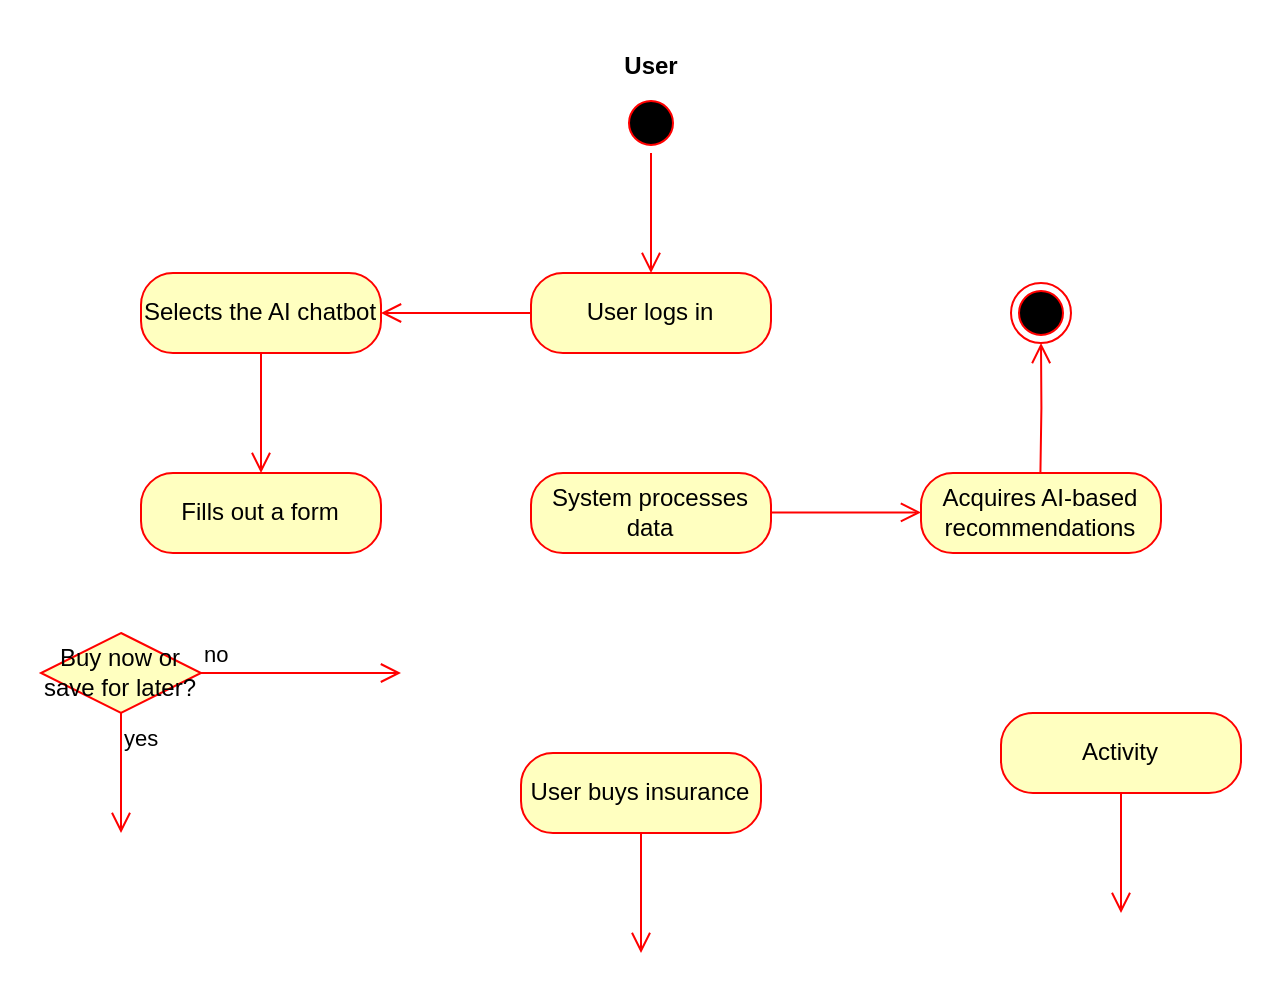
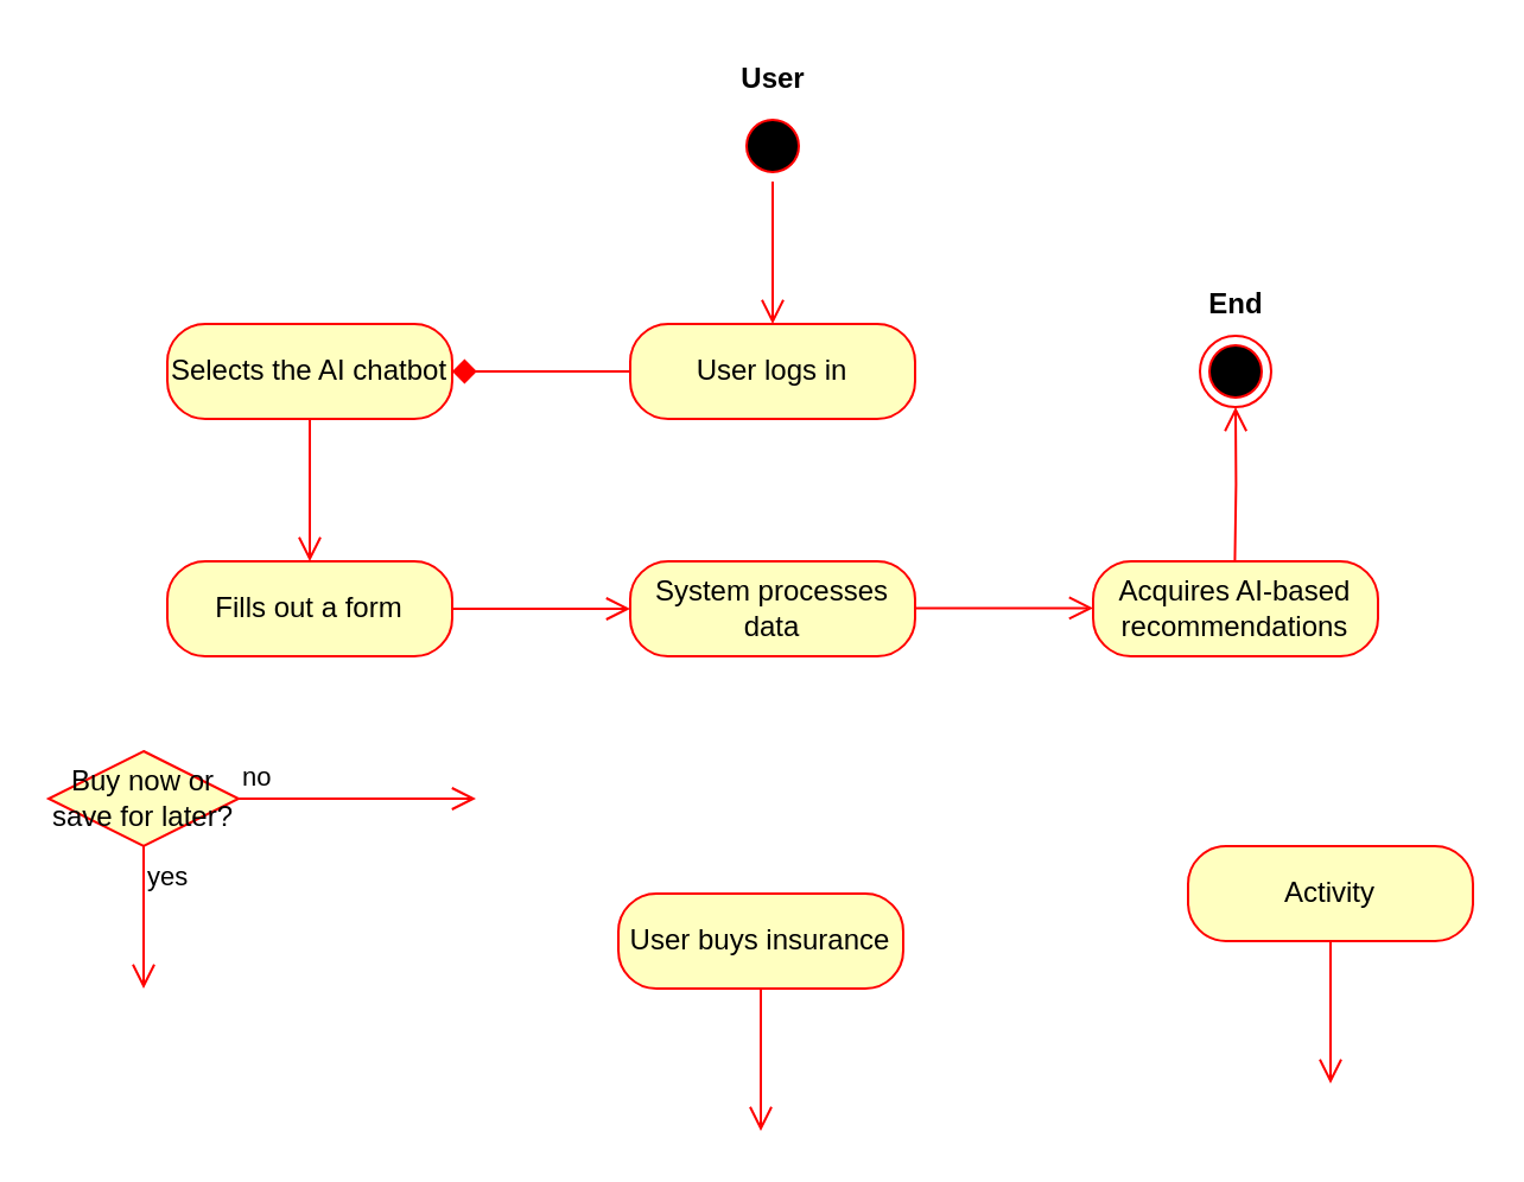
  <mxCell id="0" />
  <mxCell id="1" parent="0" />
  <mxCell id="2" value="" style="ellipse;html=1;shape=endState;fillColor=#000000;strokeColor=#ff0000;" vertex="1" parent="1"><mxGeometry x="505" y="141" width="30" height="30" as="geometry" /></mxCell>
  <mxCell id="3" value="" style="ellipse;html=1;shape=startState;fillColor=#000000;strokeColor=#ff0000;" vertex="1" parent="1"><mxGeometry x="310" y="46" width="30" height="30" as="geometry" /></mxCell>
  <mxCell id="4" value="" style="edgeStyle=orthogonalEdgeStyle;html=1;verticalAlign=bottom;endArrow=open;endSize=8;strokeColor=#ff0000;rounded=0;" edge="1" source="3" parent="1"><mxGeometry relative="1" as="geometry"><mxPoint x="325" y="136" as="targetPoint" /></mxGeometry></mxCell>
  <mxCell id="5" value="User" style="text;align=center;fontStyle=1;verticalAlign=middle;spacingLeft=3;spacingRight=3;strokeColor=none;rotatable=0;points=[[0,0.5],[1,0.5]];portConstraint=eastwest;html=1;" vertex="1" parent="1"><mxGeometry x="285" y="20" width="80" height="26" as="geometry" /></mxCell>
  <mxCell id="6" value="User logs in" style="rounded=1;whiteSpace=wrap;html=1;arcSize=40;fontColor=#000000;fillColor=#ffffc0;strokeColor=#ff0000;" vertex="1" parent="1"><mxGeometry x="265" y="136" width="120" height="40" as="geometry" /></mxCell>
- <mxCell id="7" value="" style="edgeStyle=orthogonalEdgeStyle;html=1;verticalAlign=bottom;endArrow=open;endSize=8;strokeColor=#ff0000;rounded=0;exitX=0;exitY=0.5;exitDx=0;exitDy=0;entryX=1;entryY=0.5;entryDx=0;entryDy=0;" edge="1" source="6" parent="1" target="8"><mxGeometry relative="1" as="geometry"><mxPoint x="240" y="216" as="targetPoint" /><mxPoint x="240" y="156" as="sourcePoint" /></mxGeometry></mxCell>
+ <mxCell id="7" value="" style="edgeStyle=orthogonalEdgeStyle;html=1;verticalAlign=bottom;endArrow=diamond;endSize=8;strokeColor=#ff0000;rounded=0;exitX=0;exitY=0.5;exitDx=0;exitDy=0;entryX=1;entryY=0.5;entryDx=0;entryDy=0;" edge="1" source="6" parent="1" target="8"><mxGeometry relative="1" as="geometry"><mxPoint x="240" y="216" as="targetPoint" /><mxPoint x="240" y="156" as="sourcePoint" /></mxGeometry></mxCell>
  <mxCell id="8" value="Selects the AI chatbot" style="rounded=1;whiteSpace=wrap;html=1;arcSize=40;fontColor=#000000;fillColor=#ffffc0;strokeColor=#ff0000;" vertex="1" parent="1"><mxGeometry x="70" y="136" width="120" height="40" as="geometry" /></mxCell>
  <mxCell id="9" value="" style="edgeStyle=orthogonalEdgeStyle;html=1;verticalAlign=bottom;endArrow=open;endSize=8;strokeColor=#ff0000;rounded=0;" edge="1" parent="1" source="8"><mxGeometry relative="1" as="geometry"><mxPoint x="130" y="236" as="targetPoint" /></mxGeometry></mxCell>
  <mxCell id="10" value="System processes data" style="rounded=1;whiteSpace=wrap;html=1;arcSize=40;fontColor=#000000;fillColor=#ffffc0;strokeColor=#ff0000;" vertex="1" parent="1"><mxGeometry x="265" y="236" width="120" height="40" as="geometry" /></mxCell>
  <mxCell id="11" value="" style="edgeStyle=orthogonalEdgeStyle;html=1;verticalAlign=bottom;endArrow=open;endSize=8;strokeColor=#ff0000;rounded=0;entryX=0.5;entryY=1;entryDx=0;entryDy=0;" edge="1" parent="1" target="2"><mxGeometry relative="1" as="geometry"><mxPoint x="519.71" y="176" as="targetPoint" /><mxPoint x="519.71" y="236" as="sourcePoint" /></mxGeometry></mxCell>
  <mxCell id="12" value="Fills out a form" style="rounded=1;whiteSpace=wrap;html=1;arcSize=40;fontColor=#000000;fillColor=#ffffc0;strokeColor=#ff0000;" vertex="1" parent="1"><mxGeometry x="70" y="236" width="120" height="40" as="geometry" /></mxCell>
+ <mxCell id="13" value="" style="edgeStyle=orthogonalEdgeStyle;html=1;verticalAlign=bottom;endArrow=open;endSize=8;strokeColor=#ff0000;rounded=0;exitX=1;exitY=0.5;exitDx=0;exitDy=0;entryX=0;entryY=0.5;entryDx=0;entryDy=0;" edge="1" parent="1" source="12" target="10"><mxGeometry relative="1" as="geometry"><mxPoint x="40" y="376" as="targetPoint" /><mxPoint x="40.029" y="316" as="sourcePoint" /></mxGeometry></mxCell>
  <mxCell id="14" value="Acquires AI-based recommendations" style="rounded=1;whiteSpace=wrap;html=1;arcSize=40;fontColor=#000000;fillColor=#ffffc0;strokeColor=#ff0000;" vertex="1" parent="1"><mxGeometry x="460" y="236" width="120" height="40" as="geometry" /></mxCell>
  <mxCell id="15" value="" style="edgeStyle=orthogonalEdgeStyle;html=1;verticalAlign=bottom;endArrow=open;endSize=8;strokeColor=#ff0000;rounded=0;exitX=1;exitY=0.5;exitDx=0;exitDy=0;entryX=0;entryY=0.5;entryDx=0;entryDy=0;" edge="1" parent="1"><mxGeometry relative="1" as="geometry"><mxPoint x="460" y="255.71" as="targetPoint" /><mxPoint x="385" y="255.71" as="sourcePoint" /></mxGeometry></mxCell>
+ <mxCell id="16" value="End" style="text;align=center;fontStyle=1;verticalAlign=middle;spacingLeft=3;spacingRight=3;strokeColor=none;rotatable=0;points=[[0,0.5],[1,0.5]];portConstraint=eastwest;html=1;" vertex="1" parent="1"><mxGeometry x="480" y="115" width="80" height="26" as="geometry" /></mxCell>
  <mxCell id="17" value="Buy now or save for later?" style="rhombus;whiteSpace=wrap;html=1;fontColor=#000000;fillColor=#ffffc0;strokeColor=#ff0000;" vertex="1" parent="1"><mxGeometry x="20" y="316" width="80" height="40" as="geometry" /></mxCell>
  <mxCell id="18" value="no" style="edgeStyle=orthogonalEdgeStyle;html=1;align=left;verticalAlign=bottom;endArrow=open;endSize=8;strokeColor=#ff0000;rounded=0;" edge="1" source="17" parent="1"><mxGeometry x="-1" relative="1" as="geometry"><mxPoint x="200" y="336" as="targetPoint" /></mxGeometry></mxCell>
  <mxCell id="19" value="yes" style="edgeStyle=orthogonalEdgeStyle;html=1;align=left;verticalAlign=top;endArrow=open;endSize=8;strokeColor=#ff0000;rounded=0;" edge="1" source="17" parent="1"><mxGeometry x="-1" relative="1" as="geometry"><mxPoint x="60" y="416" as="targetPoint" /></mxGeometry></mxCell>
  <mxCell id="20" value="User buys insurance" style="rounded=1;whiteSpace=wrap;html=1;arcSize=40;fontColor=#000000;fillColor=#ffffc0;strokeColor=#ff0000;" vertex="1" parent="1"><mxGeometry x="260" y="376" width="120" height="40" as="geometry" /></mxCell>
  <mxCell id="21" value="" style="edgeStyle=orthogonalEdgeStyle;html=1;verticalAlign=bottom;endArrow=open;endSize=8;strokeColor=#ff0000;rounded=0;" edge="1" source="20" parent="1"><mxGeometry relative="1" as="geometry"><mxPoint x="320" y="476" as="targetPoint" /></mxGeometry></mxCell>
  <mxCell id="22" value="Activity" style="rounded=1;whiteSpace=wrap;html=1;arcSize=40;fontColor=#000000;fillColor=#ffffc0;strokeColor=#ff0000;" vertex="1" parent="1"><mxGeometry x="500" y="356" width="120" height="40" as="geometry" /></mxCell>
  <mxCell id="23" value="" style="edgeStyle=orthogonalEdgeStyle;html=1;verticalAlign=bottom;endArrow=open;endSize=8;strokeColor=#ff0000;rounded=0;" edge="1" parent="1" source="22"><mxGeometry relative="1" as="geometry"><mxPoint x="560" y="456" as="targetPoint" /></mxGeometry></mxCell>
